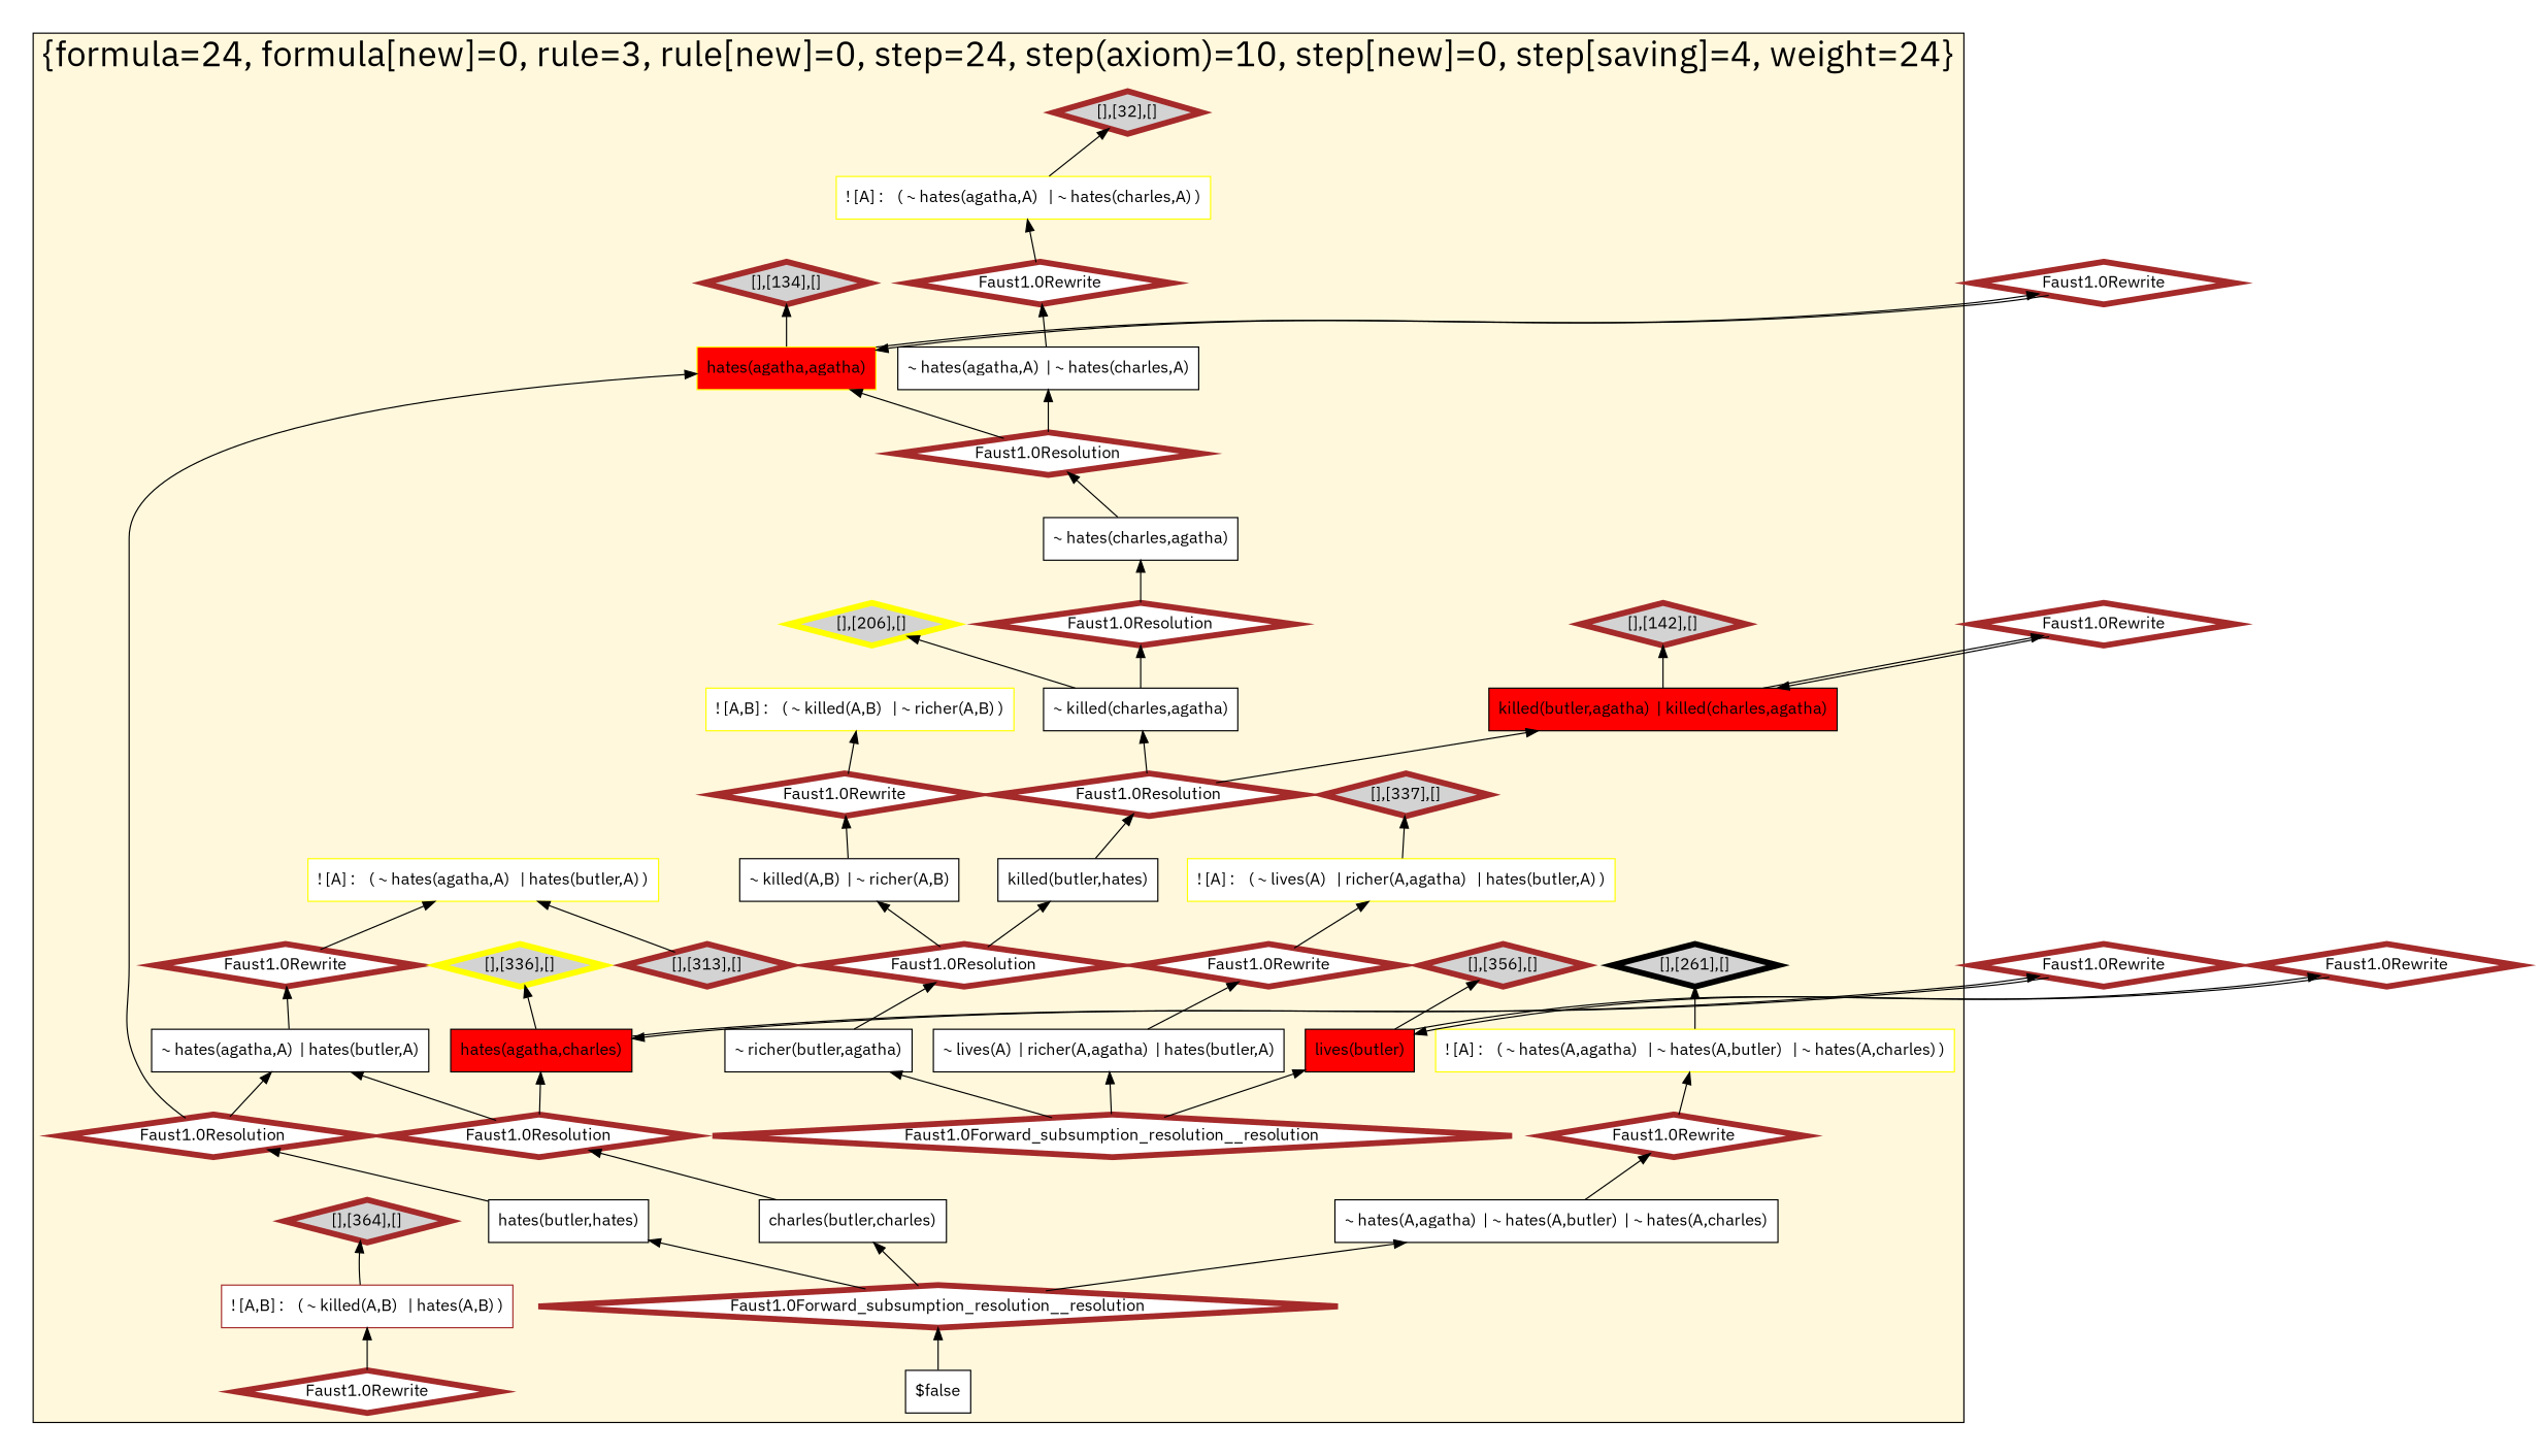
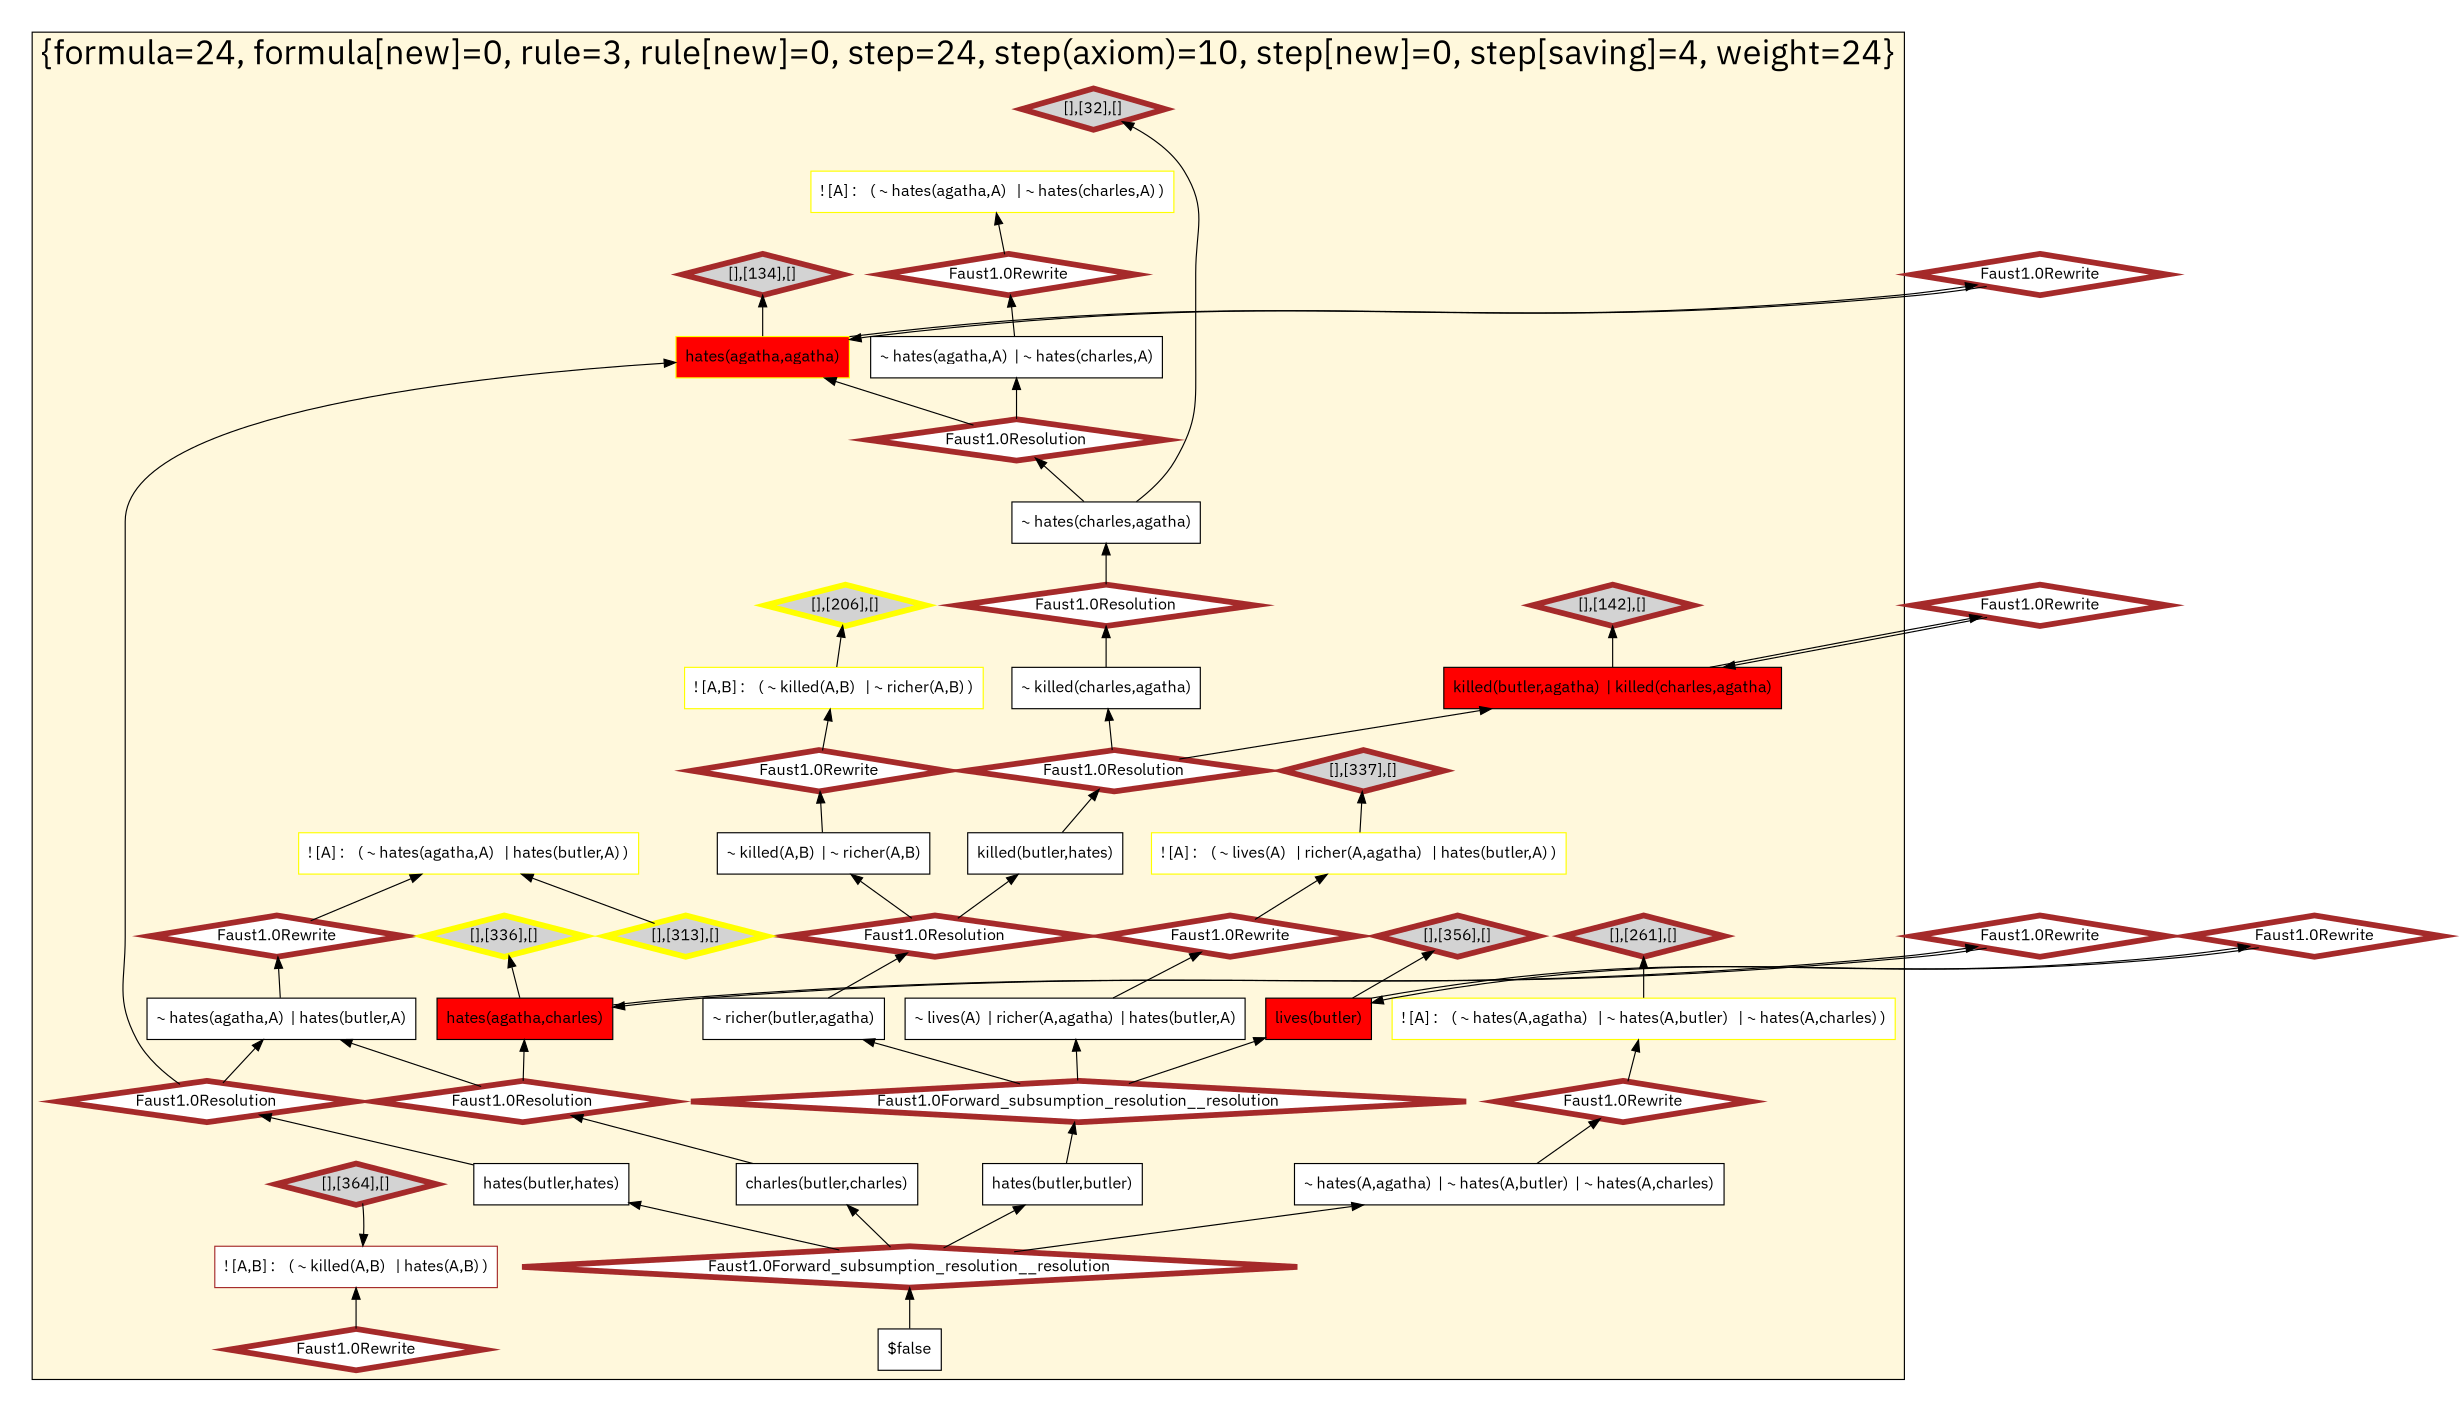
  digraph {
    fontname="IBM Plex Sans"
    rankdir=BT
    node [color=brown fillcolor=white fontname="IBM Plex Sans" shape=diamond style=filled penwidth=5]
    edge [fontname="IBM Plex Sans"]
    n1 [color=yellow label="! [A] :    ( ~ lives(A)   | richer(A,agatha)   | hates(butler,A) )" shape=box penwidth=""]
+   n2 [color=black label="hates(butler,butler)" shape=box penwidth=""]
    n3 [color=black label="~ richer(butler,agatha)" shape=box penwidth=""]
    n4 [color=black fillcolor=red label="lives(butler)" shape=box penwidth=""]
    n5 [color=black label="charles(butler,charles)" shape=box penwidth=""]
    n6 [color=yellow label="! [A] :    ( ~ hates(agatha,A)   | hates(butler,A) )" shape=box penwidth=""]
    n7 [color=black label="~ hates(agatha,A)  | ~ hates(charles,A)" shape=box penwidth=""]
    n8 [color=black label="hates(butler,hates)" shape=box penwidth=""]
    n9 [color=black label="$false" shape=box penwidth=""]
    n10 [color=black label="~ hates(A,agatha)  | ~ hates(A,butler)  | ~ hates(A,charles)" shape=box penwidth=""]
    n11 [color=yellow fillcolor=red label="hates(agatha,agatha)" shape=box penwidth=""]
    n12 [color=black label="~ hates(agatha,A)  | hates(butler,A)" shape=box penwidth=""]
    n13 [color=black label="~ killed(charles,agatha)" shape=box penwidth=""]
    n14 [color=black label="~ killed(A,B)  | ~ richer(A,B)" shape=box penwidth=""]
    n15 [color=black label="~ hates(charles,agatha)" shape=box penwidth=""]
    n16 [color=yellow label="! [A] :    ( ~ hates(A,agatha)   | ~ hates(A,butler)   | ~ hates(A,charles) )" shape=box penwidth=""]
    n17 [color=black fillcolor=red label="killed(butler,agatha)  | killed(charles,agatha)" shape=box penwidth=""]
    n18 [color=yellow label="! [A] :    ( ~ hates(agatha,A)   | ~ hates(charles,A) )" shape=box penwidth=""]
    n19 [color=black label="~ lives(A)  | richer(A,agatha)  | hates(butler,A)" shape=box penwidth=""]
    n20 [label="! [A,B] :    ( ~ killed(A,B)   | hates(A,B) )" shape=box penwidth=""]
    n21 [color=black label="killed(butler,hates)" shape=box penwidth=""]
    n22 [color=yellow label="! [A,B] :    ( ~ killed(A,B)   | ~ richer(A,B) )" shape=box penwidth=""]
    n23 [color=black fillcolor=red label="hates(agatha,charles)" shape=box penwidth=""]
    n24 [label="Faust1.0Resolution"]
    n25 [label="Faust1.0Resolution"]
    n26 [fillcolor=lightgrey label="[],[32],[]"]
    n27 [fillcolor=lightgrey label="[],[337],[]"]
    n28 [fillcolor=lightgrey label="[],[356],[]"]
    n29 [label="Faust1.0Resolution"]
    n30 [fillcolor=lightgrey label="[],[364],[]"]
    n31 [color=yellow fillcolor=lightgrey label="[],[336],[]"]
    n32 [label="Faust1.0Forward_subsumption_resolution__resolution"]
    n33 [label="Faust1.0Rewrite"]
    n34 [fillcolor=lightgrey label="[],[134],[]"]
    n35 [label="Faust1.0Resolution"]
    n36 [label="Faust1.0Resolution"]
    n37 [label="Faust1.0Resolution"]
    n38 [color=yellow fillcolor=lightgrey label="[],[206],[]"]
-   n39 [color=black fillcolor=lightgrey label="[],[261],[]"]
+   n39 [fillcolor=lightgrey label="[],[261],[]"]
    n40 [label="Faust1.0Rewrite"]
    n41 [label="Faust1.0Rewrite"]
-   n42 [fillcolor=lightgrey label="[],[313],[]"]
+   n42 [color=yellow fillcolor=lightgrey label="[],[313],[]"]
    n43 [label="Faust1.0Rewrite"]
    n44 [fillcolor=lightgrey label="[],[142],[]"]
    n45 [label="Faust1.0Forward_subsumption_resolution__resolution"]
    n46 [label="Faust1.0Rewrite"]
    n47 [label="Faust1.0Rewrite"]
    n48 [label="Faust1.0Rewrite"]
    n49 [label="Faust1.0Rewrite"]
    n50 [label="Faust1.0Rewrite"]
    n51 [label="Faust1.0Rewrite"]
    subgraph cluster_1 {
      fillcolor=cornsilk
      fontsize=30
      label="{formula=24, formula[new]=0, rule=3, rule[new]=0, step=24, step(axiom)=10, step[new]=0, step[saving]=4, weight=24}"
      labelloc=b
      style=filled
      n1
+     n2
      n3
      n4
      n5
      n6
      n7
      n8
      n9
      n10
      n11
      n12
      n13
      n14
      n15
      n16
      n17
      n18
      n19
      n20
      n21
      n22
      n23
      n24
      n25
      n26
      n27
      n28
      n29
      n30
      n31
      n32
      n33
      n34
      n35
      n36
      n37
      n38
      n39
      n40
      n41
      n42
      n43
      n44
      n45
      n46
      n47
    }
    n1 -> n27
+   n2 -> n45
    n3 -> n36
    n4 -> n28
    n4 -> n48
    n5 -> n24
    n7 -> n43
    n8 -> n29
    n9 -> n32
    n10 -> n46
    n11 -> n34
    n11 -> n49
    n12 -> n41
    n13 -> n25
    n14 -> n40
    n15 -> n37
    n16 -> n39
    n17 -> n44
    n17 -> n50
-   n18 -> n26
+   n15 -> n26
    n19 -> n33
-   n20 -> n30
+   n30 -> n20
    n21 -> n35
-   n13 -> n38
+   n22 -> n38
    n23 -> n31
    n23 -> n51
    n24 -> n12
    n24 -> n23
    n25 -> n15
    n29 -> n11
    n29 -> n12
+   n32 -> n2
    n32 -> n5
    n32 -> n8
    n32 -> n10
    n33 -> n1
    n35 -> n13
    n35 -> n17
    n36 -> n14
    n36 -> n21
    n37 -> n7
    n37 -> n11
    n40 -> n22
    n41 -> n6
    n42 -> n6
    n43 -> n18
    n45 -> n3
    n45 -> n4
    n45 -> n19
    n46 -> n16
    n47 -> n20
    n48 -> n4
    n49 -> n11
    n50 -> n17
    n51 -> n23
  }
